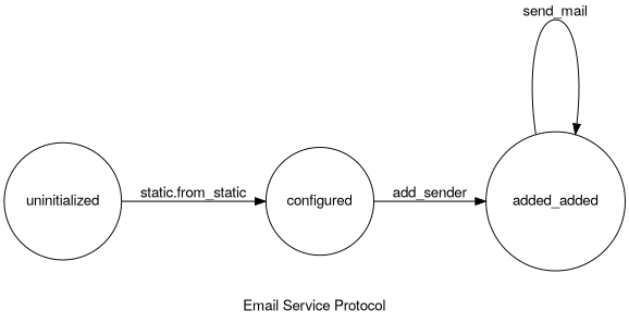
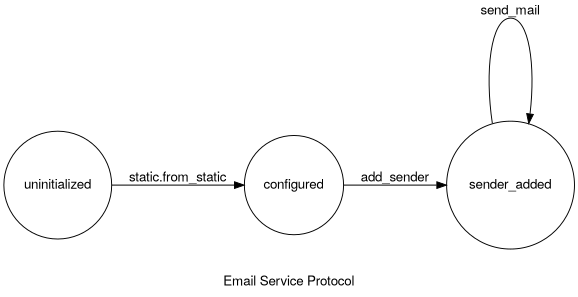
  digraph {
    fontname="Helvetica,Arial,sans-serif"
    label="Email Service Protocol"
    nodesep=1.5
    rankdir=LR
    node [fontname="Helvetica,Arial,sans-serif" shape=circle]
    edge [fontname="Helvetica,Arial,sans-serif"]
    uninitialized
    configured
-   sender_added [label=added_added]
+   sender_added
    uninitialized -> configured [label="static.from_static"]
    configured -> sender_added [label=add_sender]
    sender_added -> sender_added [label=send_mail]
  }
